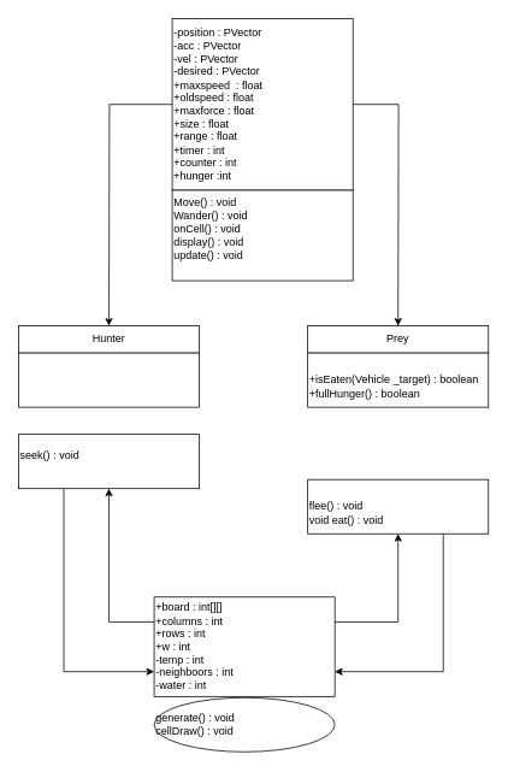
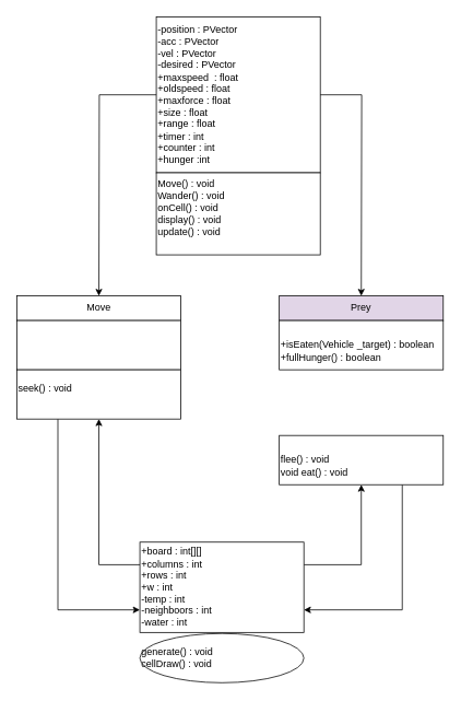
  <mxCell id="0" style=";html=1;" />
  <mxCell id="1" style=";html=1;" parent="0" />
  <mxCell id="2" value="-position : PVector &lt;br&gt;-acc : PVector &lt;br&gt;-vel : PVector &lt;br&gt;-desired : PVector &lt;br&gt;+maxspeed&amp;nbsp; : float &lt;br&gt;+oldspeed : float &lt;br&gt;+maxforce : float &lt;br&gt;+size : float &lt;br&gt;+range : float &lt;br&gt;+timer : int &lt;br&gt;+counter : int &lt;br&gt;+hunger :int " style="rounded=0;whiteSpace=wrap;html=1;align=left;labelBackgroundColor=none;" vertex="1" parent="1"><mxGeometry x="190" y="20" width="200" height="190" as="geometry" /></mxCell>
  <mxCell id="3" value="&lt;div&gt;Move() : void &lt;/div&gt;&lt;div&gt;Wander() : void &lt;/div&gt;&lt;div&gt;onCell() : void&lt;br&gt;&lt;/div&gt;&lt;div&gt;display() : void&lt;br&gt;update() : void&lt;/div&gt;&lt;div&gt;&lt;br&gt;&lt;/div&gt;" style="rounded=0;html=1;align=left;whiteSpace=wrap;spacingTop=0;spacing=2;spacingRight=0;spacingLeft=0;labelBackgroundColor=none;" vertex="1" parent="1"><mxGeometry x="190" y="210" width="200" height="100" as="geometry" /></mxCell>
  <mxCell id="4" style="edgeStyle=orthogonalEdgeStyle;rounded=0;orthogonalLoop=1;jettySize=auto;html=1;exitX=0.25;exitY=1;exitDx=0;exitDy=0;entryX=0;entryY=0.75;entryDx=0;entryDy=0;" edge="1" parent="1" source="8" target="16"><mxGeometry relative="1" as="geometry" /></mxCell>
- <mxCell id="5" value="Hunter" style="rounded=0;whiteSpace=wrap;html=1;labelBackgroundColor=none;" vertex="1" parent="1"><mxGeometry x="20" y="360" width="200" height="30" as="geometry" /></mxCell>
+ <mxCell id="5" value="Move" style="rounded=0;whiteSpace=wrap;html=1;labelBackgroundColor=none;" vertex="1" parent="1"><mxGeometry x="20" y="360" width="200" height="30" as="geometry" /></mxCell>
  <mxCell id="6" value="" style="rounded=0;whiteSpace=wrap;html=1;align=left;labelBackgroundColor=none;" vertex="1" parent="1"><mxGeometry x="20" y="390" width="200" height="60" as="geometry" /></mxCell>
  <mxCell id="7" style="edgeStyle=orthogonalEdgeStyle;rounded=0;orthogonalLoop=1;jettySize=auto;html=1;exitX=0;exitY=0.5;exitDx=0;exitDy=0;" edge="1" parent="1" source="2"><mxGeometry relative="1" as="geometry"><mxPoint x="120" y="360" as="targetPoint" /></mxGeometry></mxCell>
- <mxCell id="8" value="&lt;div&gt;seek() : void&lt;/div&gt;&lt;div&gt;&lt;br&gt;&lt;/div&gt;" style="rounded=0;html=1;align=left;whiteSpace=wrap;spacingTop=0;spacing=2;spacingRight=0;spacingLeft=0;labelBackgroundColor=none;" vertex="1" parent="1"><mxGeometry x="20" y="480" width="200" height="60" as="geometry" /></mxCell>
+ <mxCell id="8" value="&lt;div&gt;seek() : void&lt;/div&gt;&lt;div&gt;&lt;br&gt;&lt;/div&gt;" style="rounded=0;html=1;align=left;whiteSpace=wrap;spacingTop=0;spacing=2;spacingRight=0;spacingLeft=0;labelBackgroundColor=none;" vertex="1" parent="1"><mxGeometry x="20" y="450" width="200" height="60" as="geometry" /></mxCell>
  <mxCell id="9" style="edgeStyle=orthogonalEdgeStyle;rounded=0;orthogonalLoop=1;jettySize=auto;html=1;exitX=0.75;exitY=1;exitDx=0;exitDy=0;entryX=1;entryY=0.75;entryDx=0;entryDy=0;" edge="1" parent="1" source="13" target="16"><mxGeometry relative="1" as="geometry" /></mxCell>
- <mxCell id="10" value="Prey" style="rounded=0;whiteSpace=wrap;html=1;labelBackgroundColor=none;" vertex="1" parent="1"><mxGeometry x="340" y="360" width="200" height="30" as="geometry" /></mxCell>
+ <mxCell id="10" value="Prey" style="rounded=0;whiteSpace=wrap;html=1;labelBackgroundColor=none;fillColor=#e1d5e7;" vertex="1" parent="1"><mxGeometry x="340" y="360" width="200" height="30" as="geometry" /></mxCell>
  <mxCell id="11" value="&lt;br&gt;+isEaten(Vehicle _target) : boolean&lt;br&gt;+fullHunger() : boolean " style="rounded=0;whiteSpace=wrap;html=1;align=left;labelBackgroundColor=none;" vertex="1" parent="1"><mxGeometry x="340" y="390" width="200" height="60" as="geometry" /></mxCell>
  <mxCell id="12" style="edgeStyle=orthogonalEdgeStyle;rounded=0;orthogonalLoop=1;jettySize=auto;html=1;exitX=1;exitY=0.5;exitDx=0;exitDy=0;" edge="1" parent="1" source="2"><mxGeometry relative="1" as="geometry"><mxPoint x="440" y="360" as="targetPoint" /></mxGeometry></mxCell>
  <mxCell id="13" value="&lt;div&gt;&lt;br&gt;&lt;/div&gt;&lt;div&gt;flee() : void&lt;br&gt;void eat() : void&lt;/div&gt;" style="rounded=0;html=1;align=left;whiteSpace=wrap;spacingTop=0;spacing=2;spacingRight=0;spacingLeft=0;labelBackgroundColor=none;" vertex="1" parent="1"><mxGeometry x="340" y="530" width="200" height="60" as="geometry" /></mxCell>
  <mxCell id="14" style="edgeStyle=orthogonalEdgeStyle;rounded=0;orthogonalLoop=1;jettySize=auto;html=1;exitX=0;exitY=0.25;exitDx=0;exitDy=0;entryX=0.5;entryY=1;entryDx=0;entryDy=0;" edge="1" parent="1" source="16" target="8"><mxGeometry relative="1" as="geometry" /></mxCell>
  <mxCell id="15" style="edgeStyle=orthogonalEdgeStyle;rounded=0;orthogonalLoop=1;jettySize=auto;html=1;exitX=1;exitY=0.25;exitDx=0;exitDy=0;entryX=0.5;entryY=1;entryDx=0;entryDy=0;" edge="1" parent="1" source="16" target="13"><mxGeometry relative="1" as="geometry" /></mxCell>
  <mxCell id="16" value="&lt;div&gt;+board : int[][] &lt;br&gt;&lt;/div&gt;&lt;div&gt;+columns : int &lt;/div&gt;&lt;div&gt;+rows : int &lt;br&gt;+w : int &lt;/div&gt;&lt;div&gt;-temp : int &lt;/div&gt;&lt;div&gt;-neighboors : int &lt;br&gt;-water : int &lt;br&gt;&lt;/div&gt;" style="rounded=0;whiteSpace=wrap;html=1;align=left;labelBackgroundColor=none;" vertex="1" parent="1"><mxGeometry x="170" y="660" width="200" height="110" as="geometry" /></mxCell>
  <mxCell id="17" value="generate()  : void&lt;br&gt;cellDraw()  : void" style="ellipse;html=1;align=left;whiteSpace=wrap;spacingTop=0;spacing=2;spacingRight=0;spacingLeft=0;labelBackgroundColor=none;" vertex="1" parent="1"><mxGeometry x="170" y="771.25" width="200" height="60" as="geometry" /></mxCell>
